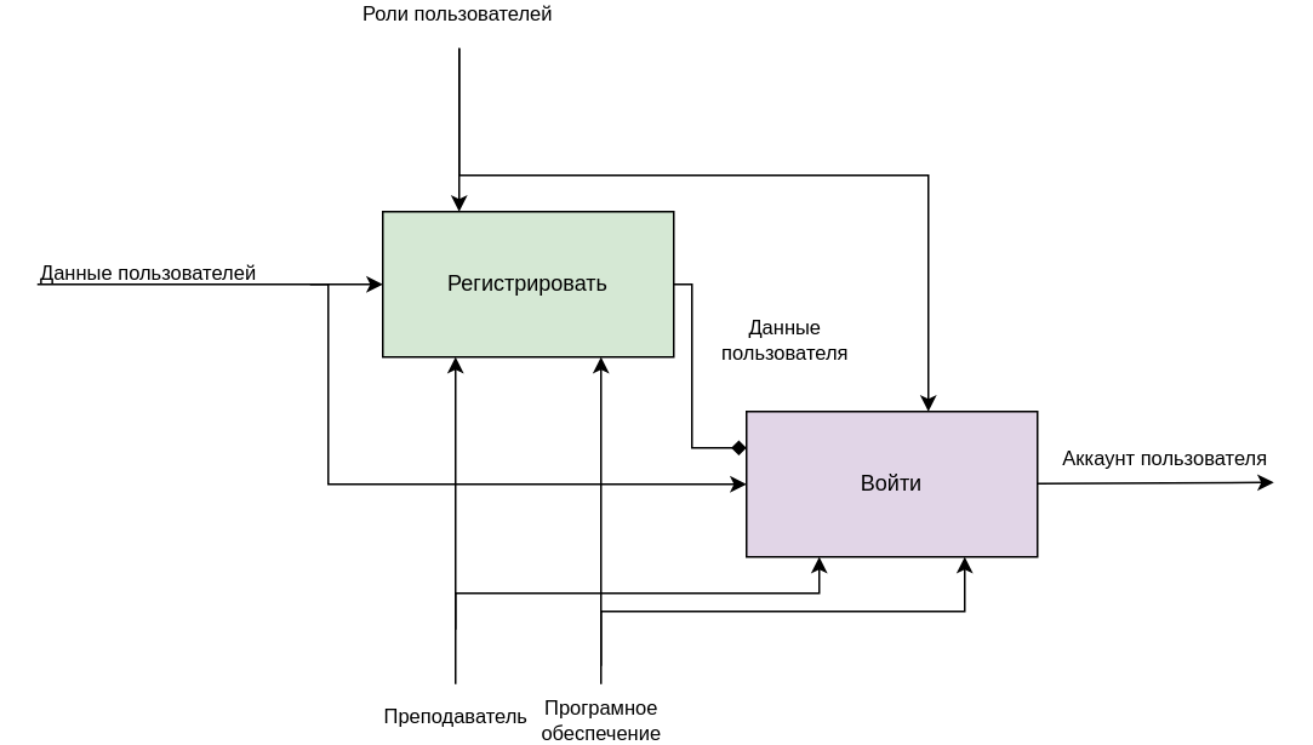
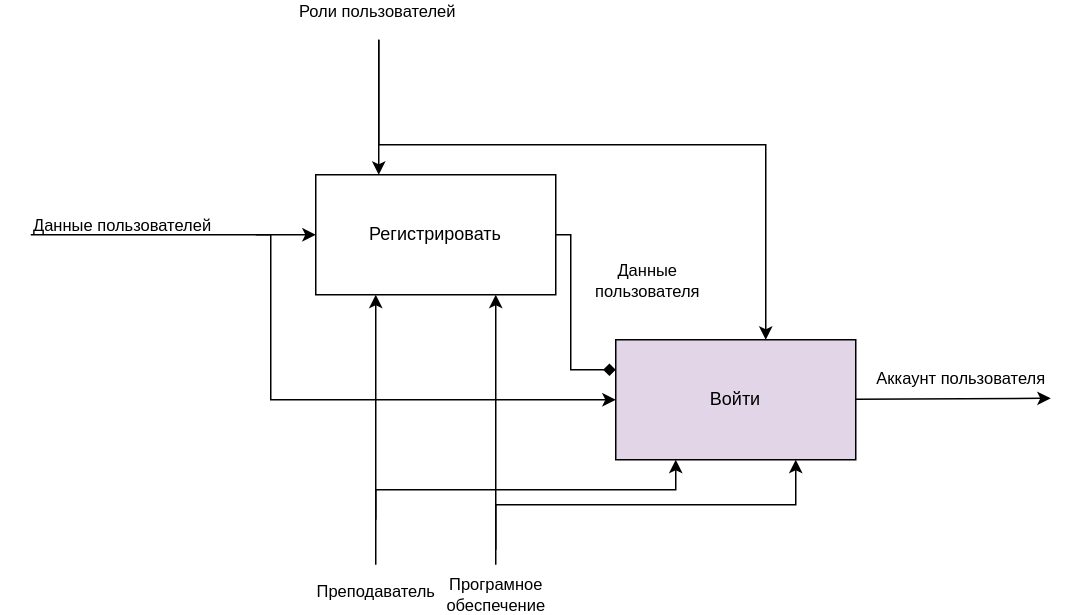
  <mxCell id="0" />
  <mxCell id="1" parent="0" />
- <mxCell id="2" value="Регистрировать" style="rounded=0;whiteSpace=wrap;html=1;fillColor=#d5e8d4;" parent="1" vertex="1"><mxGeometry x="210" y="110" width="160" height="80" as="geometry" /></mxCell>
+ <mxCell id="2" value="Регистрировать" style="rounded=0;whiteSpace=wrap;html=1;" parent="1" vertex="1"><mxGeometry x="210" y="110" width="160" height="80" as="geometry" /></mxCell>
  <mxCell id="3" value="" style="endArrow=classic;html=1;rounded=0;entryX=0;entryY=0.5;entryDx=0;entryDy=0;" parent="1" target="2" edge="1"><mxGeometry width="50" height="50" relative="1" as="geometry"><mxPoint x="20" y="150" as="sourcePoint" /><mxPoint x="100" y="130" as="targetPoint" /></mxGeometry></mxCell>
  <mxCell id="4" value="&lt;span style=&quot;color: rgb(0, 0, 0); font-family: helvetica; font-size: 11px; font-style: normal; font-weight: 400; letter-spacing: normal; text-align: center; text-indent: 0px; text-transform: none; word-spacing: 0px; background-color: rgb(255, 255, 255); display: inline; float: none;&quot;&gt;Данные пользователей&lt;/span&gt;" style="text;whiteSpace=wrap;html=1;" parent="1" vertex="1"><mxGeometry x="20" y="130" width="140" height="30" as="geometry" /></mxCell>
  <mxCell id="5" value="" style="endArrow=classic;html=1;rounded=0;entryX=0.25;entryY=0;entryDx=0;entryDy=0;" parent="1" edge="1"><mxGeometry width="50" height="50" relative="1" as="geometry"><mxPoint x="252" y="20" as="sourcePoint" /><mxPoint x="252" y="110" as="targetPoint" /></mxGeometry></mxCell>
  <mxCell id="6" value="Роли пользователей" style="edgeLabel;html=1;align=center;verticalAlign=middle;resizable=0;points=[];" parent="5" vertex="1" connectable="0"><mxGeometry x="-0.147" y="-2" relative="1" as="geometry"><mxPoint y="-58" as="offset" /></mxGeometry></mxCell>
  <mxCell id="7" value="" style="endArrow=diamond;html=1;rounded=0;entryX=0;entryY=0.25;entryDx=0;entryDy=0;exitX=1;exitY=0.5;exitDx=0;exitDy=0;edgeStyle=orthogonalEdgeStyle;" parent="1" source="2" target="12" edge="1"><mxGeometry width="50" height="50" relative="1" as="geometry"><mxPoint x="630" y="149.41" as="sourcePoint" /><mxPoint x="700" y="149" as="targetPoint" /><Array as="points"><mxPoint x="380" y="150" /><mxPoint x="380" y="240" /></Array></mxGeometry></mxCell>
  <mxCell id="8" value="Данные &lt;br&gt;пользователя" style="edgeLabel;html=1;align=center;verticalAlign=middle;resizable=0;points=[];" parent="7" vertex="1" connectable="0"><mxGeometry x="0.2" y="1" relative="1" as="geometry"><mxPoint x="49" y="-38" as="offset" /></mxGeometry></mxCell>
  <mxCell id="9" value="" style="endArrow=classic;html=1;rounded=0;entryX=0.25;entryY=1;entryDx=0;entryDy=0;" parent="1" target="2" edge="1"><mxGeometry width="50" height="50" relative="1" as="geometry"><mxPoint x="250" y="340" as="sourcePoint" /><mxPoint x="250" y="500" as="targetPoint" /></mxGeometry></mxCell>
  <mxCell id="10" value="Преподаватель" style="edgeLabel;html=1;align=center;verticalAlign=middle;resizable=0;points=[];" parent="9" vertex="1" connectable="0"><mxGeometry x="-0.32" y="1" relative="1" as="geometry"><mxPoint y="98" as="offset" /></mxGeometry></mxCell>
  <mxCell id="11" value="Програмное&lt;br&gt;обеспечение" style="endArrow=classic;html=1;rounded=0;entryX=0.75;entryY=1;entryDx=0;entryDy=0;" parent="1" target="2" edge="1"><mxGeometry x="-1" y="-20" width="50" height="50" relative="1" as="geometry"><mxPoint x="330" y="370" as="sourcePoint" /><mxPoint x="349.12" y="502.94" as="targetPoint" /><mxPoint x="-20" y="20" as="offset" /></mxGeometry></mxCell>
  <mxCell id="12" value="Войти" style="rounded=0;whiteSpace=wrap;html=1;fillColor=#e1d5e7;" parent="1" vertex="1"><mxGeometry x="410" y="220" width="160" height="80" as="geometry" /></mxCell>
  <mxCell id="13" value="" style="endArrow=classic;html=1;rounded=0;entryX=0;entryY=0.5;entryDx=0;entryDy=0;edgeStyle=orthogonalEdgeStyle;" parent="1" target="12" edge="1"><mxGeometry width="50" height="50" relative="1" as="geometry"><mxPoint x="170" y="150" as="sourcePoint" /><mxPoint x="300" y="240" as="targetPoint" /><Array as="points"><mxPoint x="180" y="150" /><mxPoint x="180" y="260" /></Array></mxGeometry></mxCell>
  <mxCell id="14" value="" style="endArrow=classic;html=1;rounded=0;edgeStyle=orthogonalEdgeStyle;" parent="1" edge="1"><mxGeometry width="50" height="50" relative="1" as="geometry"><mxPoint x="252" y="20" as="sourcePoint" /><mxPoint x="510" y="220" as="targetPoint" /><Array as="points"><mxPoint x="252" y="90" /><mxPoint x="510" y="90" /><mxPoint x="510" y="220" /></Array></mxGeometry></mxCell>
  <mxCell id="15" value="" style="endArrow=classic;html=1;rounded=0;" parent="1" source="12" edge="1"><mxGeometry width="50" height="50" relative="1" as="geometry"><mxPoint x="830" y="259.41" as="sourcePoint" /><mxPoint x="700" y="259" as="targetPoint" /></mxGeometry></mxCell>
  <mxCell id="16" value="Аккаунт пользователя" style="edgeLabel;html=1;align=center;verticalAlign=middle;resizable=0;points=[];" parent="15" vertex="1" connectable="0"><mxGeometry x="0.2" y="1" relative="1" as="geometry"><mxPoint x="-8" y="-13" as="offset" /></mxGeometry></mxCell>
  <mxCell id="17" value="" style="endArrow=classic;html=1;rounded=0;entryX=0.25;entryY=1;entryDx=0;entryDy=0;edgeStyle=orthogonalEdgeStyle;" parent="1" target="12" edge="1"><mxGeometry width="50" height="50" relative="1" as="geometry"><mxPoint x="250" y="370" as="sourcePoint" /><mxPoint x="450" y="610" as="targetPoint" /><Array as="points"><mxPoint x="250" y="320" /><mxPoint x="450" y="320" /></Array></mxGeometry></mxCell>
  <mxCell id="18" value="" style="endArrow=classic;html=1;rounded=0;entryX=0.75;entryY=1;entryDx=0;entryDy=0;edgeStyle=orthogonalEdgeStyle;" parent="1" target="12" edge="1"><mxGeometry x="-1" y="-40" width="50" height="50" relative="1" as="geometry"><mxPoint x="330" y="360" as="sourcePoint" /><mxPoint x="549.12" y="612.94" as="targetPoint" /><mxPoint x="-40" y="40" as="offset" /><Array as="points"><mxPoint x="330" y="330" /><mxPoint x="530" y="330" /></Array></mxGeometry></mxCell>
